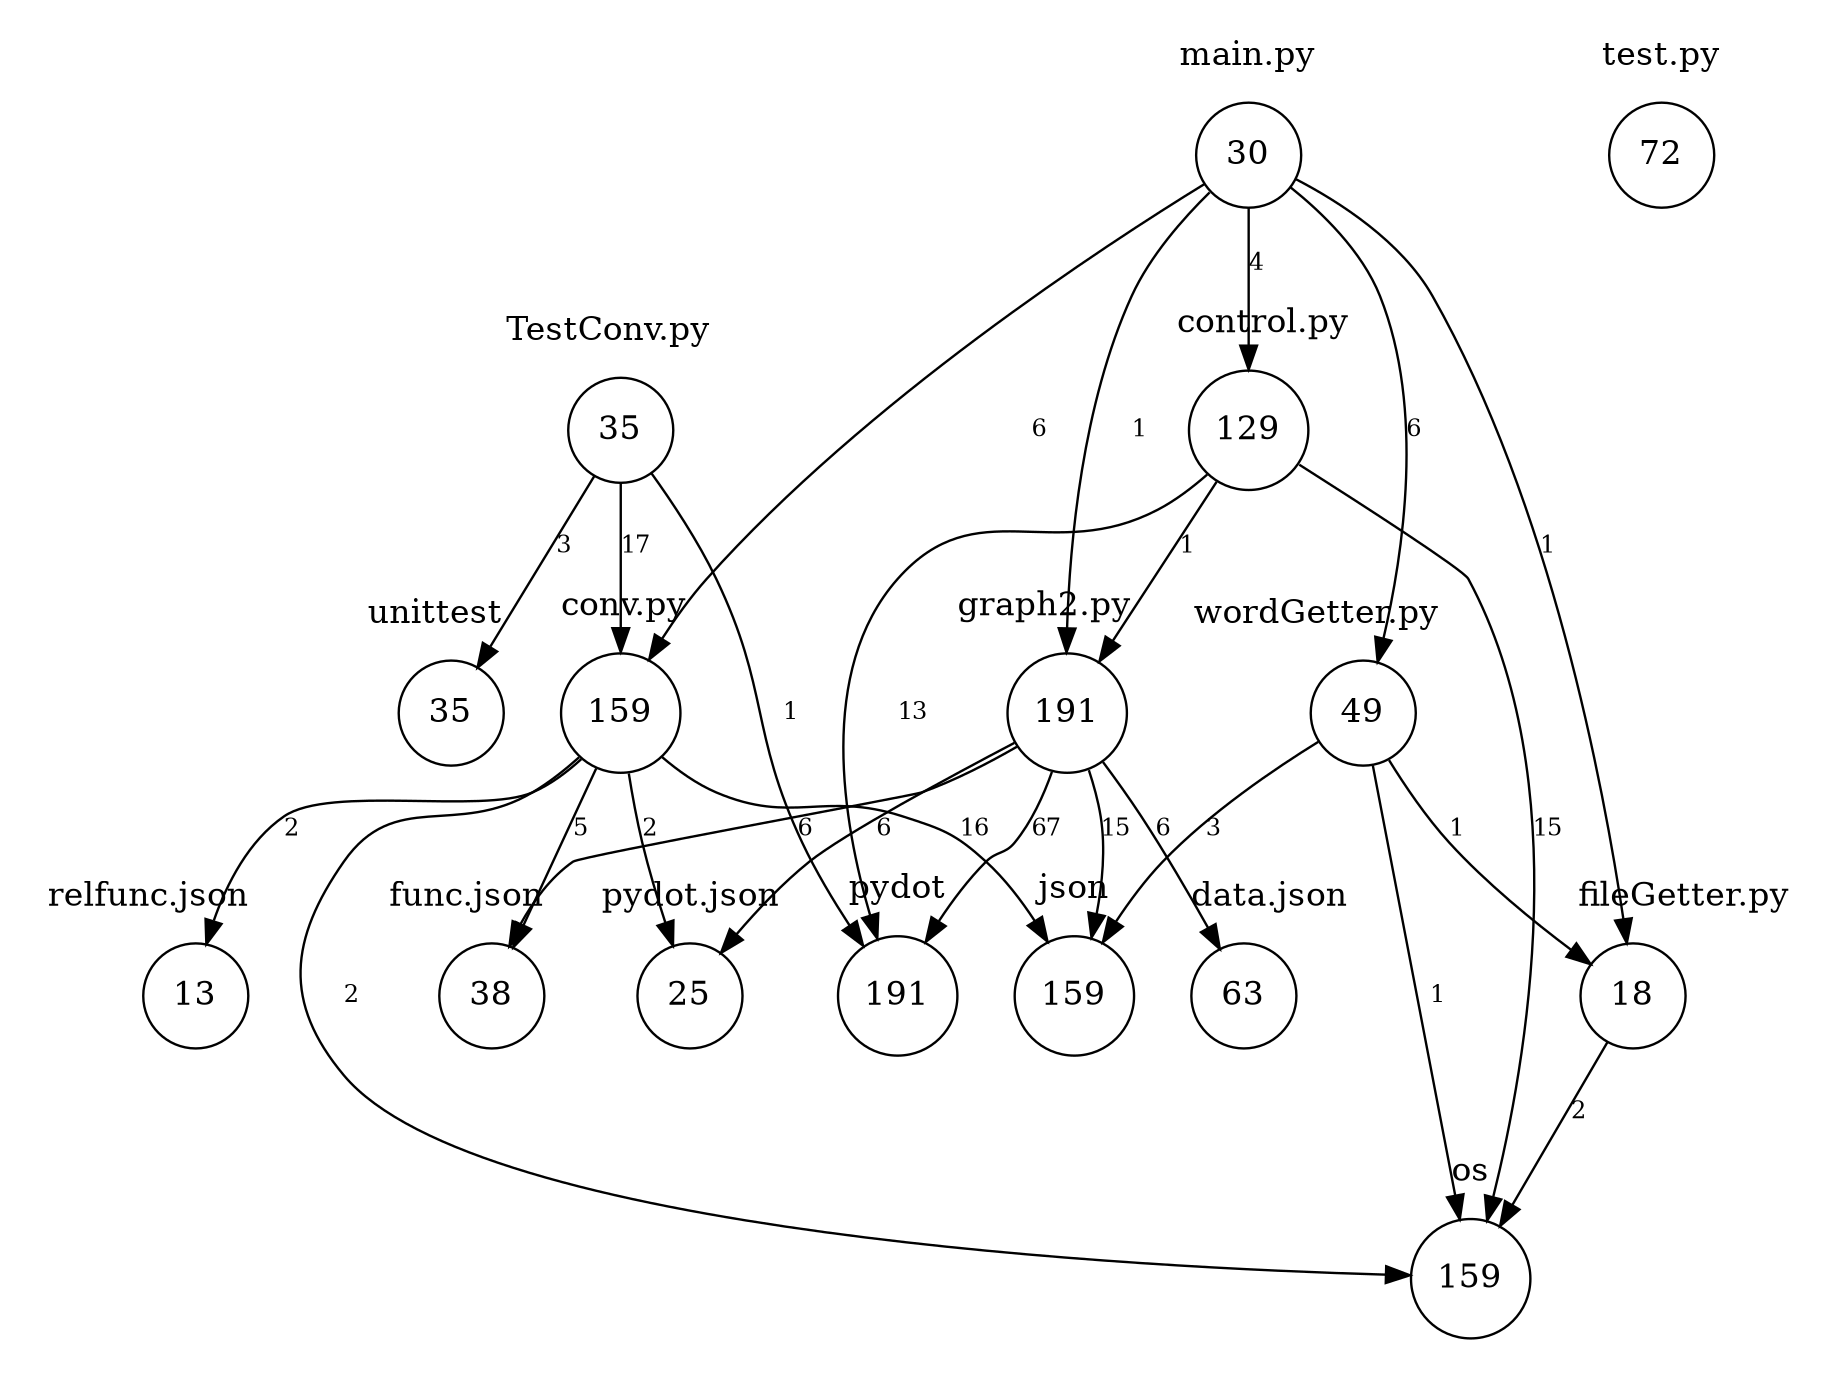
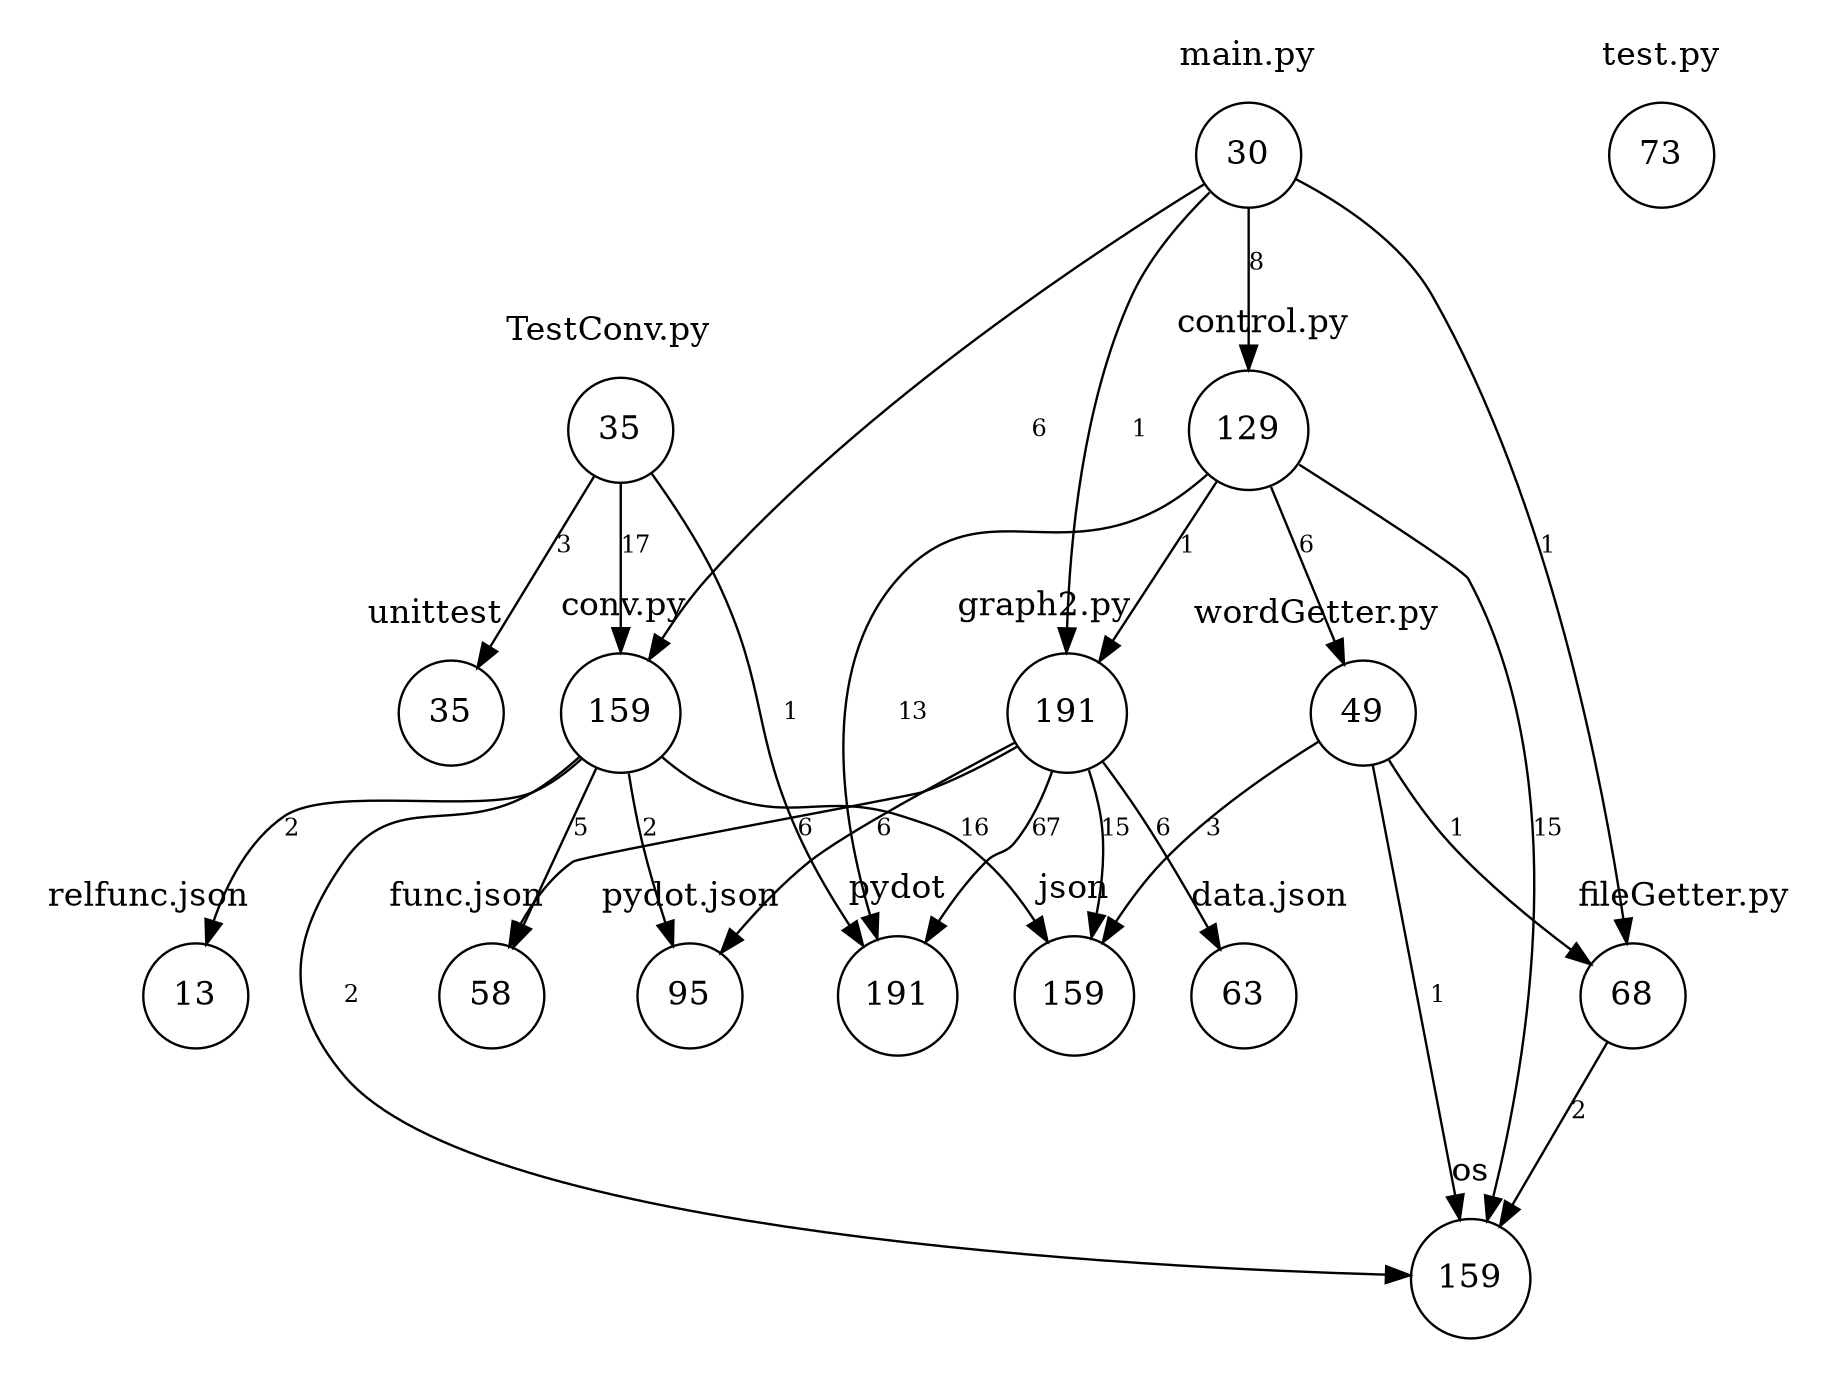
  digraph {
    node [fillcolor=white shape=circle style=filled]
    edge [fontsize=10.0]
    n1 [height=0.5264 label=35 width=0.5264]
    n2 [height=0.5264 label=35 width=0.5264]
    n3 [height=0.64922 label=129 width=0.64922]
    n4 [height=0.64922 label=191 width=0.64922]
    n5 [height=0.64922 label=159 width=0.64922]
    n6 [height=0.64922 label=191 width=0.64922]
    n7 [height=0.64922 label=159 width=0.64922]
-   n8 [height=0.5264 label=72 width=0.5264]
+   n8 [height=0.5264 label=73 width=0.5264]
    n9 [height=0.64922 label=159 width=0.64922]
    n10 [height=0.5264 label=63 width=0.5264]
-   n11 [height=0.5264 label=38 width=0.5264]
-   n12 [height=0.5264 label=25 width=0.5264]
+   n11 [height=0.5264 label=58 width=0.5264]
+   n12 [height=0.5264 label=95 width=0.5264]
    n13 [height=0.5264 label=49 width=0.5264]
-   n14 [height=0.5264 label=18 width=0.5264]
+   n14 [height=0.5264 label=68 width=0.5264]
    n15 [height=0.5264 label=13 width=0.5264]
    n16 [height=0.5264 label=30 width=0.5264]
    subgraph cluster_1 {
      color=white
      label="TestConv.py"
      style=filled
      n1
    }
    subgraph cluster_2 {
      color=white
      label=unittest
      style=filled
      n2
    }
    subgraph cluster_3 {
      color=white
      label="control.py"
      style=filled
      n3
    }
    subgraph cluster_4 {
      color=white
      label=pydot
      style=filled
      n4
    }
    subgraph cluster_5 {
      color=white
      label="conv.py"
      style=filled
      n5
    }
    subgraph cluster_6 {
      color=white
      label="graph2.py"
      style=filled
      n6
    }
    subgraph cluster_7 {
      color=white
      label=os
      style=filled
      n7
    }
    subgraph cluster_8 {
      color=white
      label="test.py"
      style=filled
      n8
    }
    subgraph cluster_9 {
      color=white
      label=json
      style=filled
      n9
    }
    subgraph cluster_10 {
      color=white
      label="data.json"
      style=filled
      n10
    }
    subgraph cluster_11 {
      color=white
      label="func.json"
      style=filled
      n11
    }
    subgraph cluster_12 {
      color=white
      label="pydot.json"
      style=filled
      n12
    }
    subgraph cluster_13 {
      color=white
      label="wordGetter.py"
      style=filled
      n13
    }
    subgraph cluster_14 {
      color=white
      label="fileGetter.py"
      style=filled
      n14
    }
    subgraph cluster_15 {
      color=white
      label="relfunc.json"
      style=filled
      n15
    }
    subgraph cluster_16 {
      color=white
      label="main.py"
      style=filled
      n16
    }
    n1 -> n2 [label=3]
    n1 -> n4 [label=1]
    n1 -> n5 [label=17]
    n3 -> n4 [label=13]
    n3 -> n6 [label=1]
    n3 -> n7 [label=15]
    n5 -> n7 [label=2]
    n5 -> n9 [label=16]
    n5 -> n11 [label=5]
    n5 -> n12 [label=2]
    n5 -> n15 [label=2]
    n6 -> n4 [label=67]
    n6 -> n9 [label=15]
    n6 -> n10 [label=6]
    n6 -> n11 [label=6]
    n6 -> n12 [label=6]
    n13 -> n7 [label=1]
    n13 -> n9 [label=3]
    n13 -> n14 [label=1]
    n14 -> n7 [label=2]
-   n16 -> n3 [label=4]
+   n16 -> n3 [label=8]
    n16 -> n5 [label=6]
    n16 -> n6 [label=1]
-   n16 -> n13 [label=6]
+   n3 -> n13 [label=6]
    n16 -> n14 [label=1]
  }
